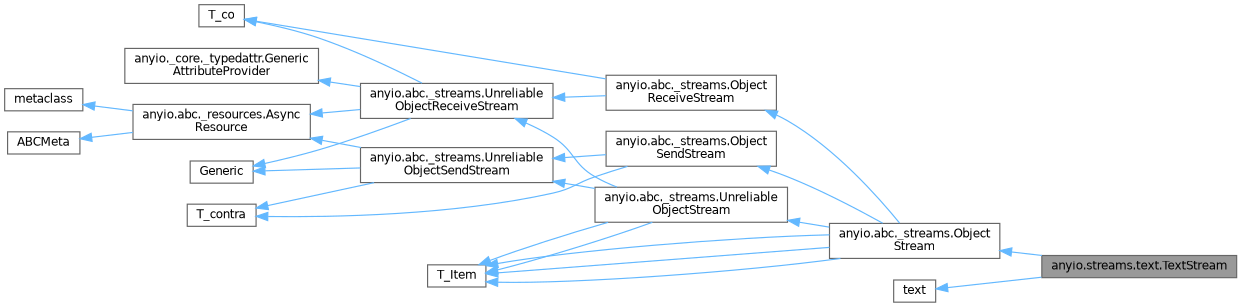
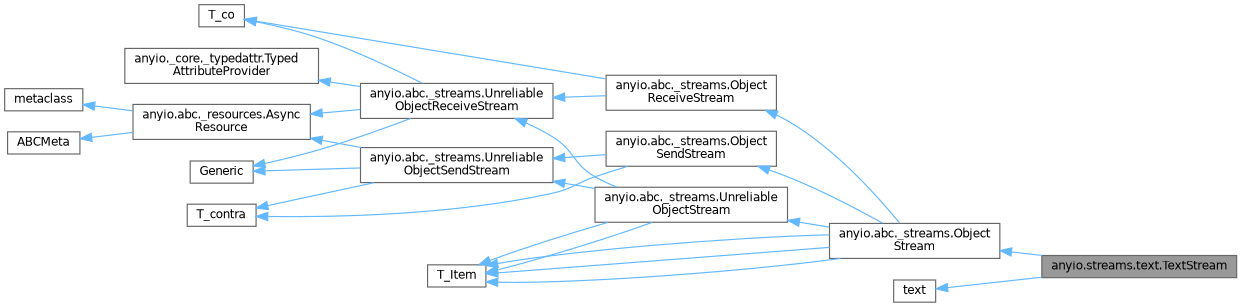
  digraph {
    rankdir=LR
    node [color=gray40 fillcolor=white fontname=Helvetica fontsize=10 shape=box style=filled]
    edge [color=steelblue1 dir=back fontname=Helvetica fontsize=10 labelfontname=Helvetica labelfontsize=10 style=solid]
    n1 [fillcolor=grey60 fontcolor=black height=0.2 label="anyio.streams.text.TextStream" width=0.4]
    n2 [height=0.2 label="anyio.abc._streams.Object\lStream" width=0.4]
    n3 [height=0.2 label="anyio.abc._streams.Object\lReceiveStream" width=0.4]
    n4 [height=0.2 label="anyio.abc._streams.Unreliable\lObjectReceiveStream" width=0.4]
    n5 [height=0.2 label="anyio.abc._streams.Unreliable\lObjectStream" width=0.4]
    n6 [height=0.2 label=Generic width=0.4]
    n7 [height=0.2 label="anyio.abc._streams.Unreliable\lObjectSendStream" width=0.4]
    n8 [height=0.2 label="anyio.abc._streams.Object\lSendStream" width=0.4]
    n9 [height=0.2 label=T_co width=0.4]
    n10 [height=0.2 label="anyio.abc._resources.Async\lResource" width=0.4]
    n11 [height=0.2 label=metaclass width=0.4]
    n12 [height=0.2 label=ABCMeta width=0.4]
-   n13 [height=0.2 label="anyio._core._typedattr.Generic\lAttributeProvider" width=0.4]
+   n13 [height=0.2 label="anyio._core._typedattr.Typed\lAttributeProvider" width=0.4]
    n14 [height=0.2 label=T_Item width=0.4]
    n15 [height=0.2 label=T_contra width=0.4]
    n16 [height=0.2 label=text width=0.4]
    n2 -> n1
    n3 -> n2
    n4 -> n3
    n4 -> n5
    n5 -> n2
    n6 -> n4
    n6 -> n7
    n7 -> n5
    n7 -> n8
    n8 -> n2
    n9 -> n3
    n9 -> n4
    n10 -> n4
    n10 -> n7
    n11 -> n10
    n12 -> n10
    n13 -> n4
    n14 -> n2
    n14 -> n2
    n14 -> n2
    n14 -> n5
    n14 -> n5
    n15 -> n7
    n15 -> n8
    n16 -> n1
  }
